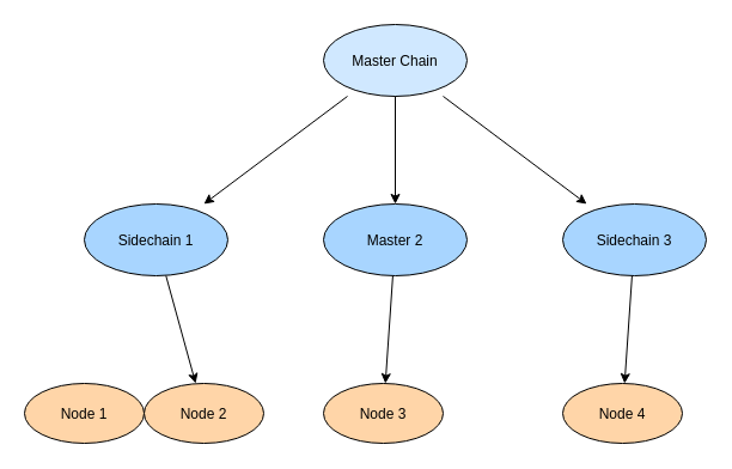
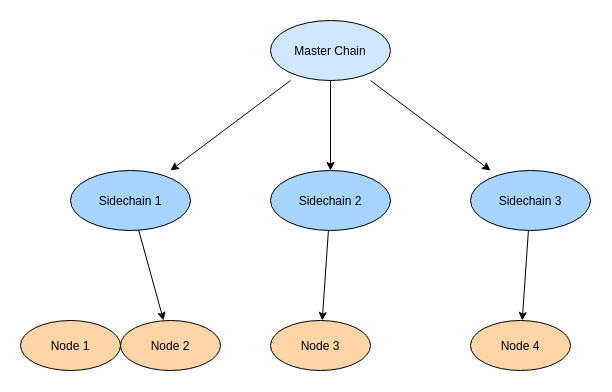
  <mxCell id="0" />
  <mxCell id="1" parent="0" />
  <mxCell id="2" value="Master Chain" style="shape=ellipse;fillColor=#d0e8ff" vertex="1" parent="1"><mxGeometry x="270" y="20" width="120" height="60" as="geometry" /></mxCell>
  <mxCell id="3" value="Sidechain 1" style="shape=ellipse;fillColor=#a8d5ff" vertex="1" parent="1"><mxGeometry x="70" y="170" width="120" height="60" as="geometry" /></mxCell>
- <mxCell id="4" value="Master 2" style="shape=ellipse;fillColor=#a8d5ff" vertex="1" parent="1"><mxGeometry x="270" y="170" width="120" height="60" as="geometry" /></mxCell>
+ <mxCell id="4" value="Sidechain 2" style="shape=ellipse;fillColor=#a8d5ff" vertex="1" parent="1"><mxGeometry x="270" y="170" width="120" height="60" as="geometry" /></mxCell>
  <mxCell id="5" value="Sidechain 3" style="shape=ellipse;fillColor=#a8d5ff" vertex="1" parent="1"><mxGeometry x="470" y="170" width="120" height="60" as="geometry" /></mxCell>
  <mxCell id="6" value="Node 1" style="shape=ellipse;fillColor=#ffd5a8" vertex="1" parent="1"><mxGeometry x="20" y="320" width="100" height="50" as="geometry" /></mxCell>
  <mxCell id="7" value="Node 2" style="shape=ellipse;fillColor=#ffd5a8" vertex="1" parent="1"><mxGeometry x="120" y="320" width="100" height="50" as="geometry" /></mxCell>
  <mxCell id="8" value="Node 3" style="shape=ellipse;fillColor=#ffd5a8" vertex="1" parent="1"><mxGeometry x="270" y="320" width="100" height="50" as="geometry" /></mxCell>
  <mxCell id="9" value="Node 4" style="shape=ellipse;fillColor=#ffd5a8" vertex="1" parent="1"><mxGeometry x="470" y="320" width="100" height="50" as="geometry" /></mxCell>
  <mxCell id="10" edge="1" source="2" target="3" parent="1"><mxGeometry relative="1" as="geometry" /></mxCell>
  <mxCell id="11" edge="1" source="2" target="4" parent="1"><mxGeometry relative="1" as="geometry" /></mxCell>
  <mxCell id="12" edge="1" source="2" target="5" parent="1"><mxGeometry relative="1" as="geometry" /></mxCell>
  <mxCell id="13" edge="1" source="3" target="9" parent="1" style=";"><mxGeometry relative="1" as="geometry" /></mxCell>
  <mxCell id="14" edge="1" source="3" target="7" parent="1"><mxGeometry relative="1" as="geometry" /></mxCell>
  <mxCell id="15" edge="1" source="4" target="8" parent="1"><mxGeometry relative="1" as="geometry" /></mxCell>
  <mxCell id="16" edge="1" source="5" target="9" parent="1"><mxGeometry relative="1" as="geometry" /></mxCell>
